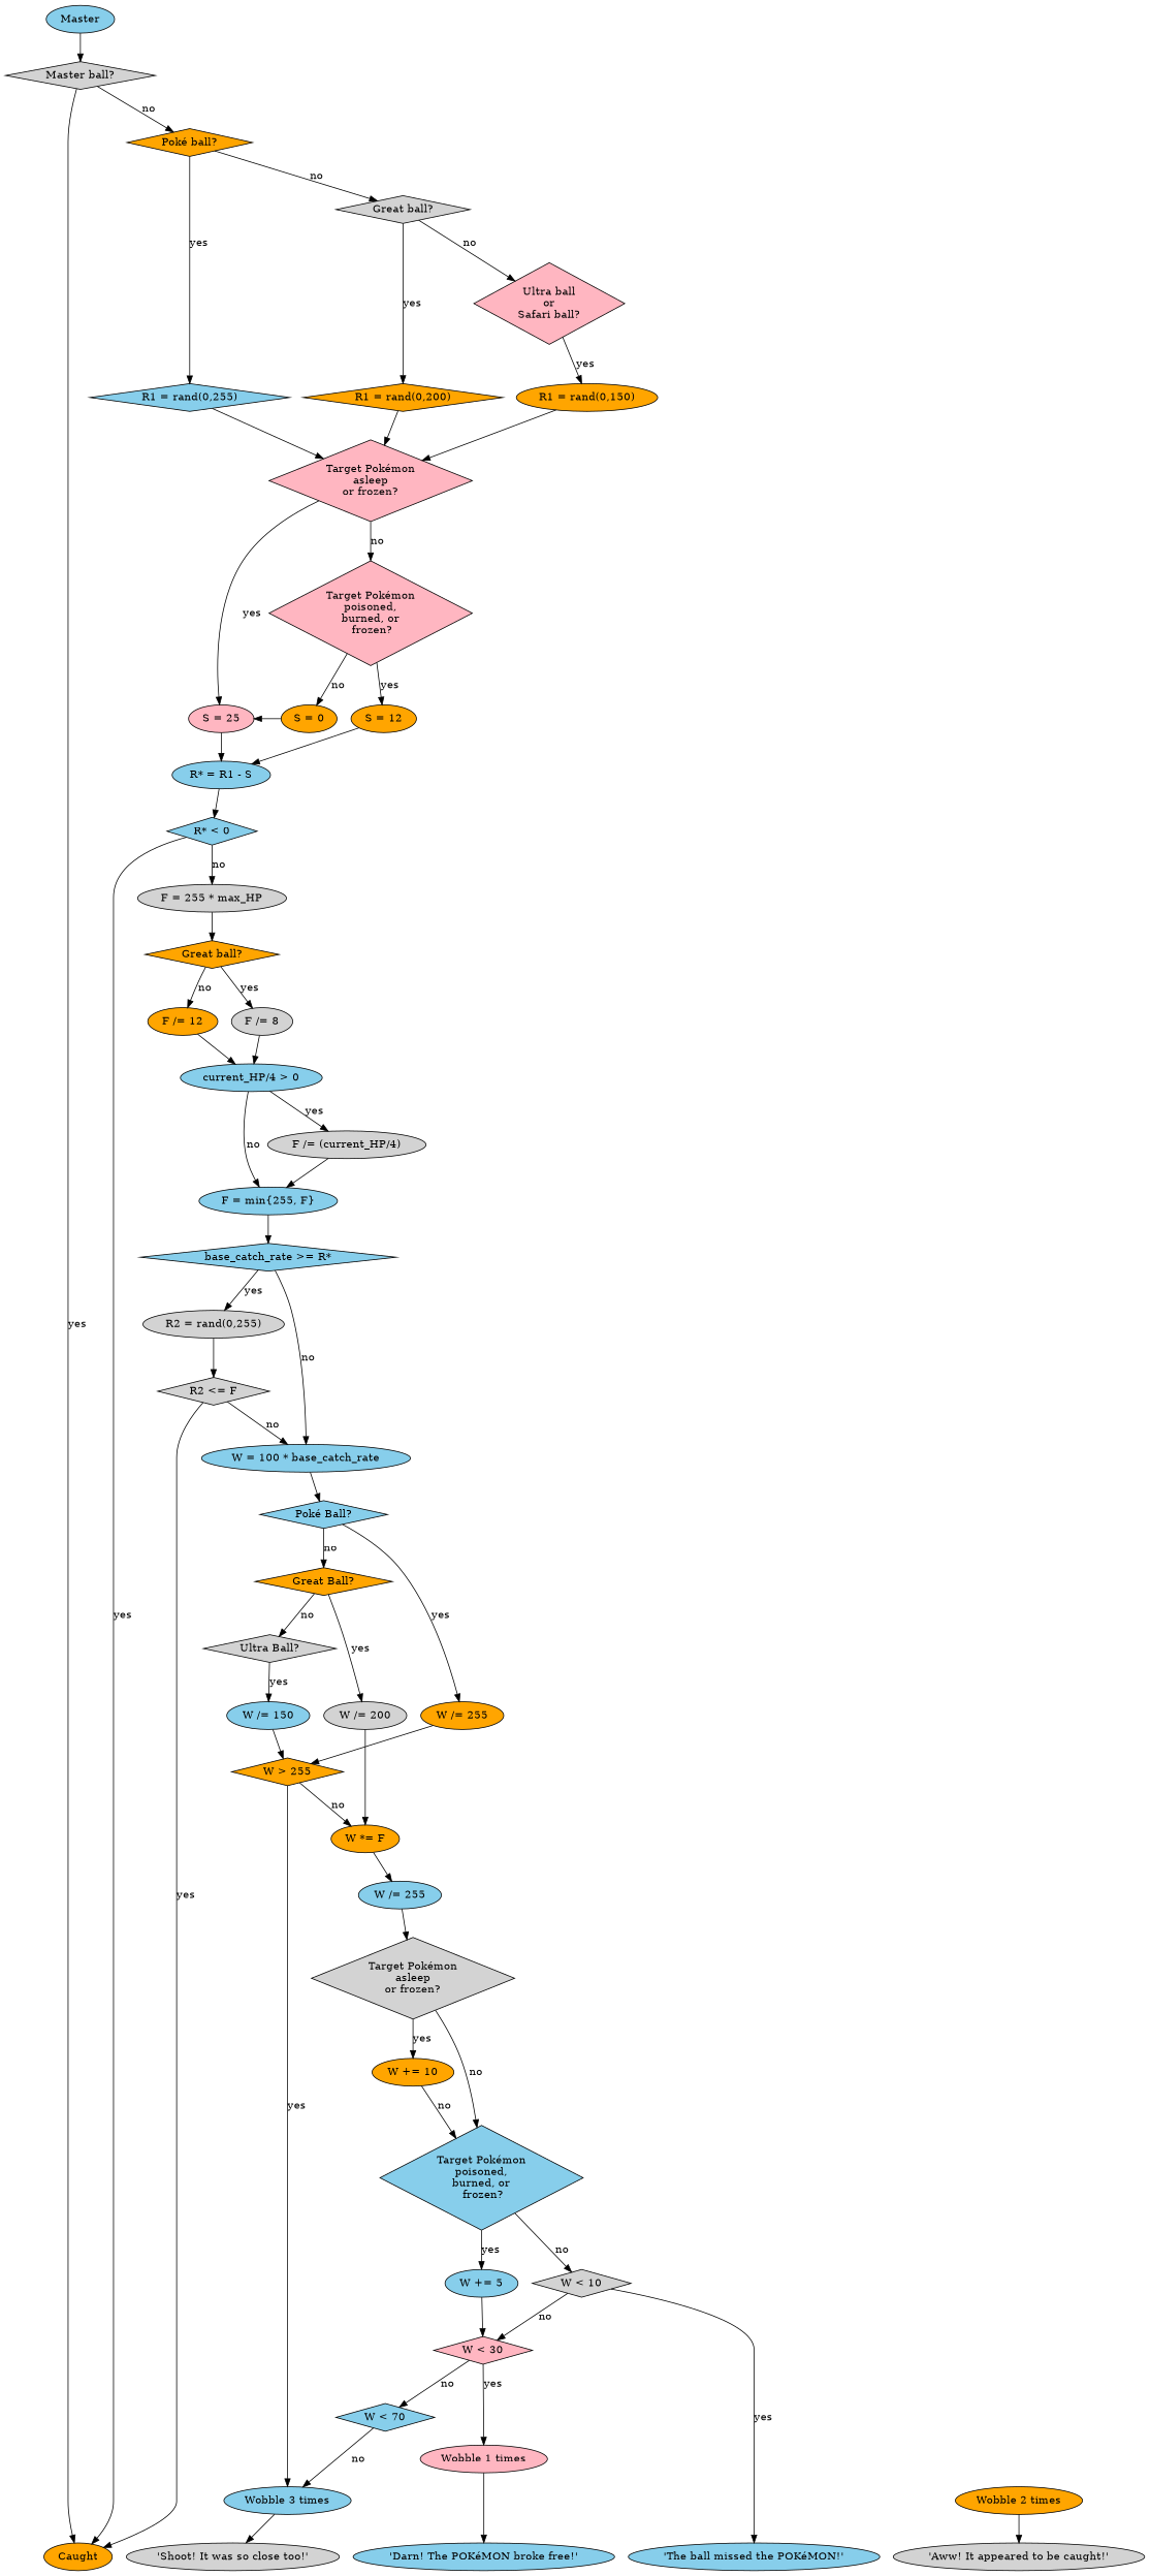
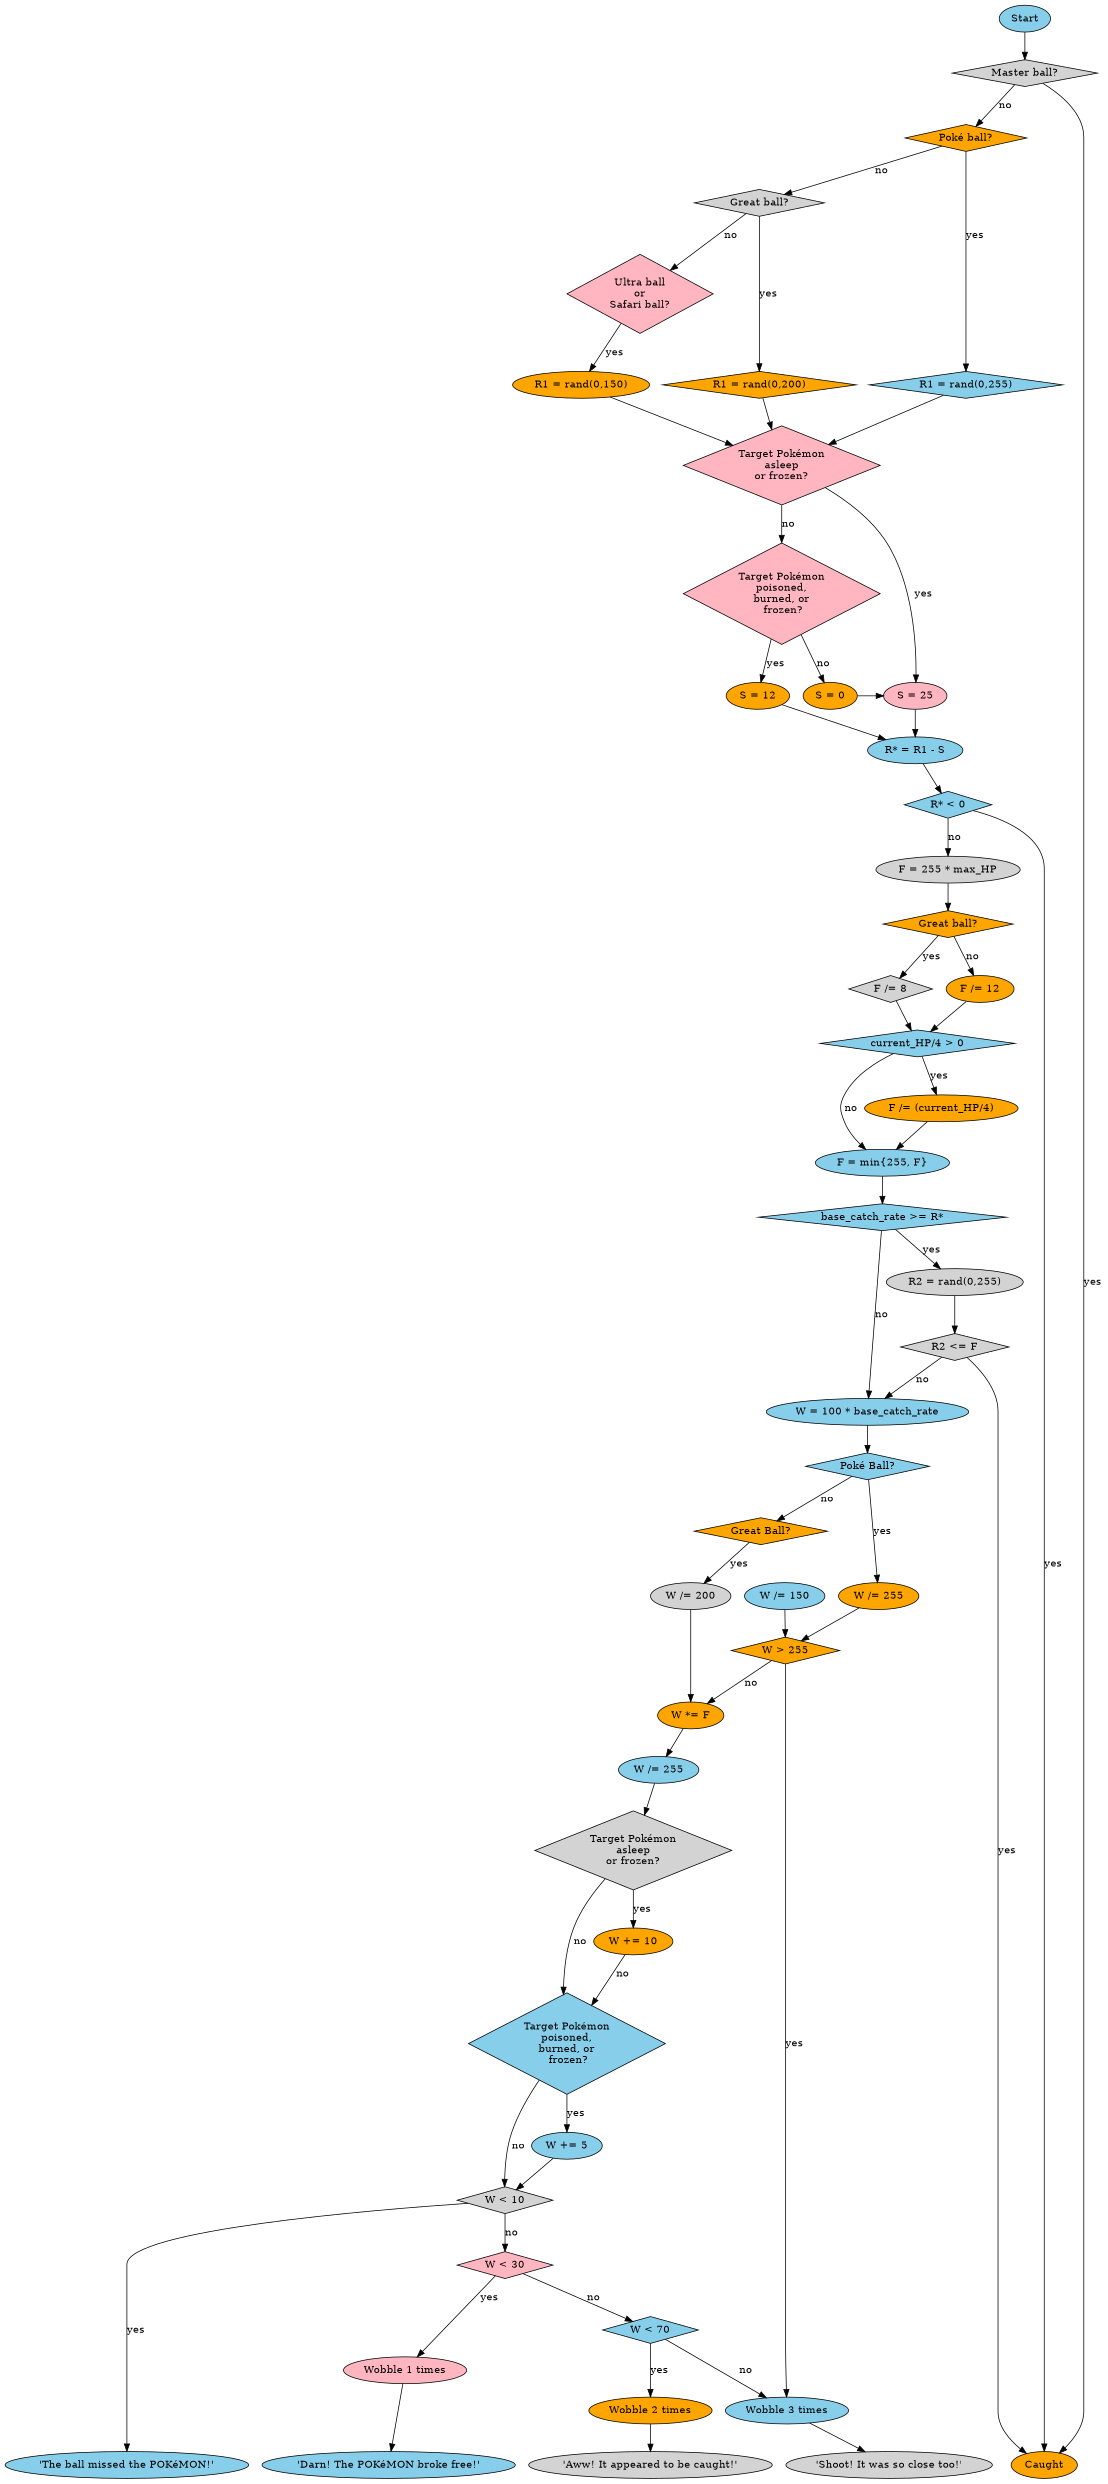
  digraph {
    node [fillcolor=skyblue style=filled]
    n1 [label="R1 = rand(0,255)" shape=diamond]
    n2 [fillcolor=orange label="R1 = rand(0,200)" shape=diamond]
    n3 [fillcolor=orange label="R1 = rand(0,150)"]
    n4 [fillcolor=orange label="S = 0"]
    n5 [fillcolor=orange label="S = 12"]
    n6 [fillcolor=lightpink label="S = 25"]
    n7 [fillcolor=orange label="W /= 255"]
    n8 [fillcolor=lightgrey label="W /= 200"]
    n9 [label="W /= 150"]
    n10 [fillcolor=orange label=Caught]
    n11 [label="'The ball missed the POKéMON!'"]
    n12 [label="'Darn! The POKéMON broke free!'"]
    n13 [fillcolor=lightgrey label="'Aww! It appeared to be caught!'"]
    n14 [fillcolor=lightgrey label="'Shoot! It was so close too!'"]
    n15 [fillcolor=lightpink label="Target Pokémon\nasleep\nor frozen?" shape=diamond]
    n16 [label="R* = R1 - S"]
    n17 [fillcolor=orange label="W > 255" shape=diamond]
    n18 [fillcolor=orange label="W *= F"]
-   n19 [label=Master]
+   n19 [label=Start]
    n20 [fillcolor=lightgrey label="Master ball?" shape=diamond]
    n21 [fillcolor=orange label="Poké ball?" shape=diamond]
    n22 [fillcolor=lightgrey label="Great ball?" shape=diamond]
    n23 [fillcolor=lightpink label="Ultra ball\nor\nSafari ball?" shape=diamond]
    n24 [fillcolor=lightpink label="Target Pokémon\npoisoned,\nburned, or\n frozen?" shape=diamond]
    n25 [label="R* < 0" shape=diamond]
    n26 [fillcolor=lightgrey label="F = 255 * max_HP"]
    n27 [fillcolor=orange label="Great ball?" shape=diamond]
-   n28 [fillcolor=lightgrey label="F /= 8"]
+   n28 [fillcolor=lightgrey label="F /= 8" shape=diamond]
    n29 [fillcolor=orange label="F /= 12"]
-   n30 [label="current_HP/4 > 0" shape=ellipse]
-   n31 [fillcolor=lightgrey label="F /= (current_HP/4)"]
+   n30 [label="current_HP/4 > 0" shape=diamond]
+   n31 [fillcolor=orange label="F /= (current_HP/4)"]
    n32 [label="F = min{255, F}"]
    n33 [label="base_catch_rate >= R*" shape=diamond]
    n34 [label="W = 100 * base_catch_rate"]
    n35 [fillcolor=lightgrey label="R2 = rand(0,255)"]
    n36 [label="Poké Ball?" shape=diamond]
    n37 [fillcolor=lightgrey label="R2 <= F" shape=diamond]
    n38 [fillcolor=orange label="Great Ball?" shape=diamond]
-   n39 [fillcolor=lightgrey label="Ultra Ball?" shape=diamond]
    n40 [label="Wobble 3 times"]
    n41 [label="W /= 255"]
    n42 [fillcolor=lightgrey label="Target Pokémon\nasleep\nor frozen?" shape=diamond]
    n43 [label="Target Pokémon\npoisoned,\nburned, or\n frozen?" shape=diamond]
    n44 [fillcolor=orange label="W += 10"]
    n45 [label="W += 5"]
    n46 [fillcolor=lightgrey label="W < 10" shape=diamond]
    n47 [fillcolor=lightpink label="W < 30" shape=diamond]
    n48 [label="W < 70" shape=diamond]
    n49 [fillcolor=lightpink label="Wobble 1 times"]
    n50 [fillcolor=orange label="Wobble 2 times"]
    subgraph sub_1 {
      rank=same
      n1
      n2
      n3
    }
    subgraph sub_2 {
      rank=same
      n4
      n5
      n6
    }
    subgraph sub_3 {
      rank=same
      n7
      n8
      n9
    }
    subgraph sub_4 {
      rank=same
      n10
      n11
      n12
      n13
      n14
    }
    n1 -> n15
    n2 -> n15
    n3 -> n15
    n4 -> n6
    n5 -> n16
    n6 -> n16
    n7 -> n17
    n8 -> n18
    n9 -> n17
    n15 -> n6 [label=yes]
    n15 -> n24 [label=no]
    n16 -> n25
    n17 -> n18 [label=no]
    n17 -> n40 [label=yes]
    n18 -> n41
    n19 -> n20
    n20 -> n10 [label=yes]
    n20 -> n21 [label=no]
    n21 -> n1 [label=yes]
    n21 -> n22 [label=no]
    n22 -> n2 [label=yes]
    n22 -> n23 [label=no]
    n23 -> n3 [label=yes]
    n24 -> n4 [label=no]
    n24 -> n5 [label=yes]
    n25 -> n10 [label=yes]
    n25 -> n26 [label=no]
    n26 -> n27
    n27 -> n28 [label=yes]
    n27 -> n29 [label=no]
    n28 -> n30
    n29 -> n30
    n30 -> n31 [label=yes]
    n30 -> n32 [label=no]
    n31 -> n32
    n32 -> n33
    n33 -> n34 [label=no]
    n33 -> n35 [label=yes]
    n34 -> n36
    n35 -> n37
    n36 -> n7 [label=yes]
    n36 -> n38 [label=no]
    n37 -> n10 [label=yes]
    n37 -> n34 [label=no]
    n38 -> n8 [label=yes]
-   n38 -> n39 [label=no]
-   n39 -> n9 [label=yes]
    n40 -> n14
    n41 -> n42
    n42 -> n43 [label=no]
    n42 -> n44 [label=yes]
    n43 -> n45 [label=yes]
    n43 -> n46 [label=no]
    n44 -> n43 [label=no]
-   n45 -> n47
+   n45 -> n46
    n46 -> n11 [label=yes]
    n46 -> n47 [label=no]
    n47 -> n48 [label=no]
    n47 -> n49 [label=yes]
    n48 -> n40 [label=no]
+   n48 -> n50 [label=yes]
    n49 -> n12
    n50 -> n13
  }
